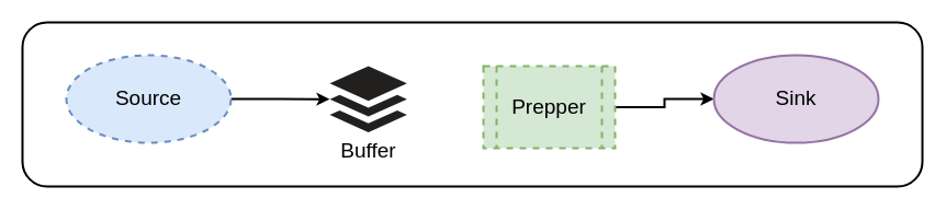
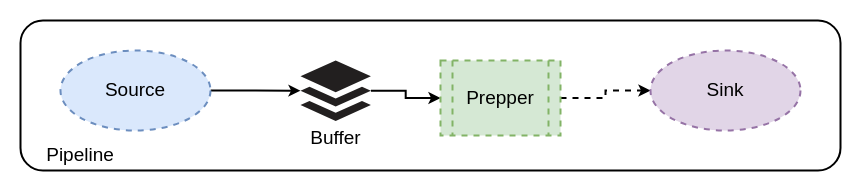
  <mxCell id="0" />
  <mxCell id="1" parent="0" />
  <mxCell id="2" value="" style="rounded=1;whiteSpace=wrap;html=1;strokeWidth=2;" vertex="1" parent="1"><mxGeometry x="20" y="20" width="820" height="150" as="geometry" /></mxCell>
  <mxCell id="3" style="edgeStyle=orthogonalEdgeStyle;rounded=0;orthogonalLoop=1;jettySize=auto;html=1;fontSize=19;strokeWidth=2;" edge="1" parent="1" source="4" target="6"><mxGeometry relative="1" as="geometry" /></mxCell>
  <mxCell id="4" value="Source" style="ellipse;whiteSpace=wrap;html=1;fontSize=19;strokeWidth=2;fillColor=#dae8fc;strokeColor=#6c8ebf;dashed=1;" vertex="1" parent="1"><mxGeometry x="60" y="50" width="150" height="80" as="geometry" /></mxCell>
+ <mxCell id="5" style="edgeStyle=orthogonalEdgeStyle;rounded=0;orthogonalLoop=1;jettySize=auto;html=1;entryX=0;entryY=0.5;entryDx=0;entryDy=0;fontSize=19;strokeWidth=2;" edge="1" parent="1" source="6" target="8"><mxGeometry relative="1" as="geometry" /></mxCell>
  <mxCell id="6" value="Buffer" style="dashed=0;outlineConnect=0;html=1;align=center;labelPosition=center;verticalLabelPosition=bottom;verticalAlign=top;shape=mxgraph.weblogos.buffer;fillColor=#221F1F;strokeColor=none;fontSize=19;" vertex="1" parent="1"><mxGeometry x="300" y="60" width="70.4" height="60.4" as="geometry" /></mxCell>
- <mxCell id="7" style="edgeStyle=orthogonalEdgeStyle;rounded=0;orthogonalLoop=1;jettySize=auto;html=1;entryX=0;entryY=0.5;entryDx=0;entryDy=0;fontSize=19;strokeWidth=2;" edge="1" parent="1" source="8" target="9"><mxGeometry relative="1" as="geometry" /></mxCell>
+ <mxCell id="7" style="edgeStyle=orthogonalEdgeStyle;rounded=0;orthogonalLoop=1;jettySize=auto;html=1;entryX=0;entryY=0.5;entryDx=0;entryDy=0;fontSize=19;strokeWidth=2;dashed=1;" edge="1" parent="1" source="8" target="9"><mxGeometry relative="1" as="geometry" /></mxCell>
  <mxCell id="8" value="Prepper" style="shape=process;whiteSpace=wrap;html=1;backgroundOutline=1;fontSize=19;dashed=1;strokeWidth=2;fillColor=#d5e8d4;strokeColor=#82b366;" vertex="1" parent="1"><mxGeometry x="440" y="60" width="120" height="75" as="geometry" /></mxCell>
- <mxCell id="9" value="Sink" style="ellipse;whiteSpace=wrap;html=1;fontSize=19;strokeWidth=2;fillColor=#e1d5e7;strokeColor=#9673a6;" vertex="1" parent="1"><mxGeometry x="650" y="50" width="150" height="80" as="geometry" /></mxCell>
+ <mxCell id="9" value="Sink" style="ellipse;whiteSpace=wrap;html=1;fontSize=19;strokeWidth=2;fillColor=#e1d5e7;strokeColor=#9673a6;dashed=1;" vertex="1" parent="1"><mxGeometry x="650" y="50" width="150" height="80" as="geometry" /></mxCell>
+ <mxCell id="10" value="Pipeline" style="text;html=1;strokeColor=none;fillColor=none;align=center;verticalAlign=middle;whiteSpace=wrap;rounded=0;dashed=1;fontSize=19;" vertex="1" parent="1"><mxGeometry x="50" y="140" width="60" height="30" as="geometry" /></mxCell>
